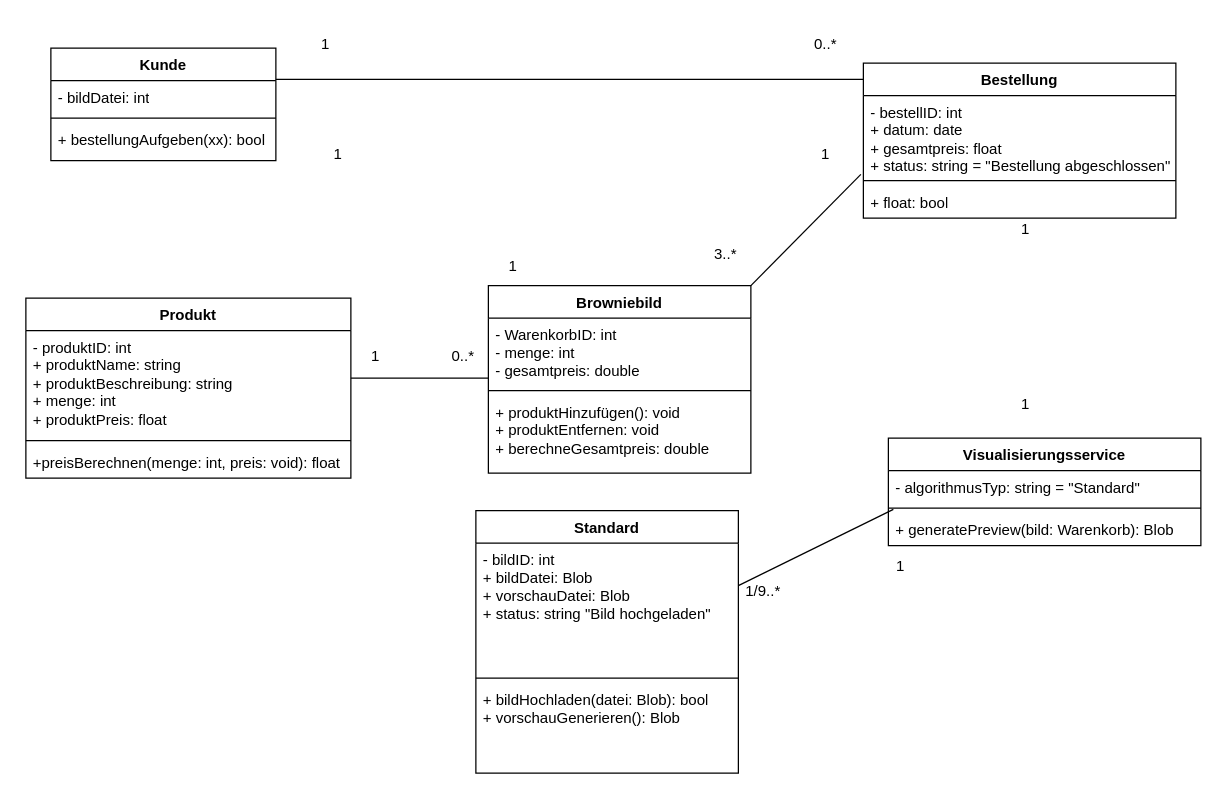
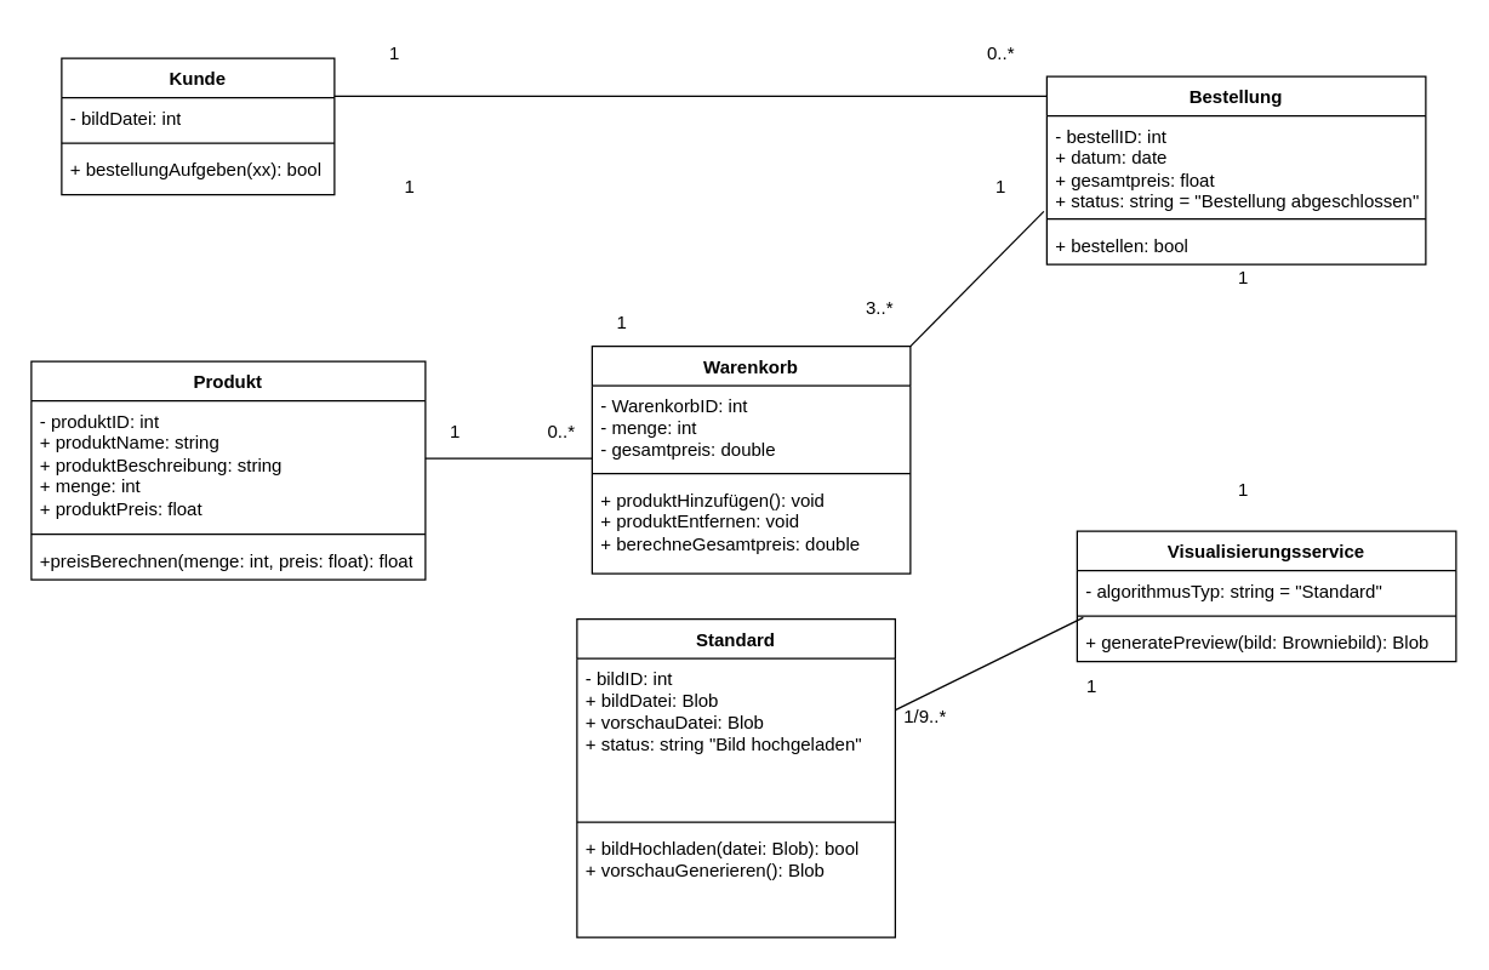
  <mxCell id="0" />
  <mxCell id="1" parent="0" />
  <mxCell id="2" value="Kunde" style="swimlane;fontStyle=1;align=center;verticalAlign=top;childLayout=stackLayout;horizontal=1;startSize=26;horizontalStack=0;resizeParent=1;resizeParentMax=0;resizeLast=0;collapsible=1;marginBottom=0;whiteSpace=wrap;html=1;" vertex="1" parent="1"><mxGeometry x="40" y="38" width="180" height="90" as="geometry" /></mxCell>
  <mxCell id="3" value="- bildDatei: int" style="text;strokeColor=none;fillColor=none;align=left;verticalAlign=top;spacingLeft=4;spacingRight=4;overflow=hidden;rotatable=0;points=[[0,0.5],[1,0.5]];portConstraint=eastwest;whiteSpace=wrap;html=1;" vertex="1" parent="2"><mxGeometry y="26" width="180" height="26" as="geometry" /></mxCell>
  <mxCell id="4" value="" style="line;strokeWidth=1;fillColor=none;align=left;verticalAlign=middle;spacingTop=-1;spacingLeft=3;spacingRight=3;rotatable=0;labelPosition=right;points=[];portConstraint=eastwest;strokeColor=inherit;" vertex="1" parent="2"><mxGeometry y="52" width="180" height="8" as="geometry" /></mxCell>
  <mxCell id="5" value="+ bestellungAufgeben(xx): bool" style="text;strokeColor=none;fillColor=none;align=left;verticalAlign=top;spacingLeft=4;spacingRight=4;overflow=hidden;rotatable=0;points=[[0,0.5],[1,0.5]];portConstraint=eastwest;whiteSpace=wrap;html=1;" vertex="1" parent="2"><mxGeometry y="60" width="180" height="30" as="geometry" /></mxCell>
  <mxCell id="6" value="Produkt" style="swimlane;fontStyle=1;align=center;verticalAlign=top;childLayout=stackLayout;horizontal=1;startSize=26;horizontalStack=0;resizeParent=1;resizeParentMax=0;resizeLast=0;collapsible=1;marginBottom=0;whiteSpace=wrap;html=1;" vertex="1" parent="1"><mxGeometry x="20" y="238" width="260" height="144" as="geometry" /></mxCell>
  <mxCell id="7" value="- produktID: int&lt;div&gt;+ produktName: string&lt;/div&gt;&lt;div&gt;+ produktBeschreibung: string&lt;/div&gt;&lt;div&gt;+ menge: int&lt;/div&gt;&lt;div&gt;+ produktPreis: float&lt;/div&gt;" style="text;strokeColor=none;fillColor=none;align=left;verticalAlign=top;spacingLeft=4;spacingRight=4;overflow=hidden;rotatable=0;points=[[0,0.5],[1,0.5]];portConstraint=eastwest;whiteSpace=wrap;html=1;" vertex="1" parent="6"><mxGeometry y="26" width="260" height="84" as="geometry" /></mxCell>
  <mxCell id="8" value="" style="line;strokeWidth=1;fillColor=none;align=left;verticalAlign=middle;spacingTop=-1;spacingLeft=3;spacingRight=3;rotatable=0;labelPosition=right;points=[];portConstraint=eastwest;strokeColor=inherit;" vertex="1" parent="6"><mxGeometry y="110" width="260" height="8" as="geometry" /></mxCell>
- <mxCell id="9" value="+preisBerechnen(menge: int, preis: void): float" style="text;strokeColor=none;fillColor=none;align=left;verticalAlign=top;spacingLeft=4;spacingRight=4;overflow=hidden;rotatable=0;points=[[0,0.5],[1,0.5]];portConstraint=eastwest;whiteSpace=wrap;html=1;" vertex="1" parent="6"><mxGeometry y="118" width="260" height="26" as="geometry" /></mxCell>
+ <mxCell id="9" value="+preisBerechnen(menge: int, preis: float): float" style="text;strokeColor=none;fillColor=none;align=left;verticalAlign=top;spacingLeft=4;spacingRight=4;overflow=hidden;rotatable=0;points=[[0,0.5],[1,0.5]];portConstraint=eastwest;whiteSpace=wrap;html=1;" vertex="1" parent="6"><mxGeometry y="118" width="260" height="26" as="geometry" /></mxCell>
  <mxCell id="10" value="Bestellung" style="swimlane;fontStyle=1;align=center;verticalAlign=top;childLayout=stackLayout;horizontal=1;startSize=26;horizontalStack=0;resizeParent=1;resizeParentMax=0;resizeLast=0;collapsible=1;marginBottom=0;whiteSpace=wrap;html=1;" vertex="1" parent="1"><mxGeometry x="690" y="50" width="250" height="124" as="geometry" /></mxCell>
  <mxCell id="11" value="- bestellID: int&lt;div&gt;+ datum: date&lt;/div&gt;&lt;div&gt;+ gesamtpreis: float&lt;/div&gt;&lt;div&gt;+ status: string = &quot;Bestellung abgeschlossen&quot;&lt;/div&gt;" style="text;strokeColor=none;fillColor=none;align=left;verticalAlign=top;spacingLeft=4;spacingRight=4;overflow=hidden;rotatable=0;points=[[0,0.5],[1,0.5]];portConstraint=eastwest;whiteSpace=wrap;html=1;" vertex="1" parent="10"><mxGeometry y="26" width="250" height="64" as="geometry" /></mxCell>
  <mxCell id="12" value="" style="line;strokeWidth=1;fillColor=none;align=left;verticalAlign=middle;spacingTop=-1;spacingLeft=3;spacingRight=3;rotatable=0;labelPosition=right;points=[];portConstraint=eastwest;strokeColor=inherit;" vertex="1" parent="10"><mxGeometry y="90" width="250" height="8" as="geometry" /></mxCell>
- <mxCell id="13" value="+ float: bool" style="text;strokeColor=none;fillColor=none;align=left;verticalAlign=top;spacingLeft=4;spacingRight=4;overflow=hidden;rotatable=0;points=[[0,0.5],[1,0.5]];portConstraint=eastwest;whiteSpace=wrap;html=1;" vertex="1" parent="10"><mxGeometry y="98" width="250" height="26" as="geometry" /></mxCell>
- <mxCell id="14" value="Browniebild" style="swimlane;fontStyle=1;align=center;verticalAlign=top;childLayout=stackLayout;horizontal=1;startSize=26;horizontalStack=0;resizeParent=1;resizeParentMax=0;resizeLast=0;collapsible=1;marginBottom=0;whiteSpace=wrap;html=1;" vertex="1" parent="1"><mxGeometry x="390" y="228" width="210" height="150" as="geometry" /></mxCell>
+ <mxCell id="13" value="+ bestellen: bool" style="text;strokeColor=none;fillColor=none;align=left;verticalAlign=top;spacingLeft=4;spacingRight=4;overflow=hidden;rotatable=0;points=[[0,0.5],[1,0.5]];portConstraint=eastwest;whiteSpace=wrap;html=1;" vertex="1" parent="10"><mxGeometry y="98" width="250" height="26" as="geometry" /></mxCell>
+ <mxCell id="14" value="Warenkorb" style="swimlane;fontStyle=1;align=center;verticalAlign=top;childLayout=stackLayout;horizontal=1;startSize=26;horizontalStack=0;resizeParent=1;resizeParentMax=0;resizeLast=0;collapsible=1;marginBottom=0;whiteSpace=wrap;html=1;" vertex="1" parent="1"><mxGeometry x="390" y="228" width="210" height="150" as="geometry" /></mxCell>
  <mxCell id="15" value="- WarenkorbID: int&lt;div&gt;- menge: int&lt;/div&gt;&lt;div&gt;- gesamtpreis: double&lt;/div&gt;" style="text;strokeColor=none;fillColor=none;align=left;verticalAlign=top;spacingLeft=4;spacingRight=4;overflow=hidden;rotatable=0;points=[[0,0.5],[1,0.5]];portConstraint=eastwest;whiteSpace=wrap;html=1;" vertex="1" parent="14"><mxGeometry y="26" width="210" height="54" as="geometry" /></mxCell>
  <mxCell id="16" value="" style="line;strokeWidth=1;fillColor=none;align=left;verticalAlign=middle;spacingTop=-1;spacingLeft=3;spacingRight=3;rotatable=0;labelPosition=right;points=[];portConstraint=eastwest;strokeColor=inherit;" vertex="1" parent="14"><mxGeometry y="80" width="210" height="8" as="geometry" /></mxCell>
  <mxCell id="17" value="+ produktHinzufügen(): void&lt;div&gt;+ produktEntfernen: void&lt;/div&gt;&lt;div&gt;+ berechneGesamtpreis: double&lt;/div&gt;" style="text;strokeColor=none;fillColor=none;align=left;verticalAlign=top;spacingLeft=4;spacingRight=4;overflow=hidden;rotatable=0;points=[[0,0.5],[1,0.5]];portConstraint=eastwest;whiteSpace=wrap;html=1;" vertex="1" parent="14"><mxGeometry y="88" width="210" height="62" as="geometry" /></mxCell>
  <mxCell id="18" value="Standard" style="swimlane;fontStyle=1;align=center;verticalAlign=top;childLayout=stackLayout;horizontal=1;startSize=26;horizontalStack=0;resizeParent=1;resizeParentMax=0;resizeLast=0;collapsible=1;marginBottom=0;whiteSpace=wrap;html=1;" vertex="1" parent="1"><mxGeometry x="380" y="408" width="210" height="210" as="geometry" /></mxCell>
  <mxCell id="19" value="- bildID: int&lt;div&gt;+ bildDatei: Blob&lt;/div&gt;&lt;div&gt;+ vorschauDatei: Blob&lt;/div&gt;&lt;div&gt;+ status: string &quot;Bild hochgeladen&quot;&lt;/div&gt;" style="text;strokeColor=none;fillColor=none;align=left;verticalAlign=top;spacingLeft=4;spacingRight=4;overflow=hidden;rotatable=0;points=[[0,0.5],[1,0.5]];portConstraint=eastwest;whiteSpace=wrap;html=1;" vertex="1" parent="18"><mxGeometry y="26" width="210" height="104" as="geometry" /></mxCell>
  <mxCell id="20" value="" style="line;strokeWidth=1;fillColor=none;align=left;verticalAlign=middle;spacingTop=-1;spacingLeft=3;spacingRight=3;rotatable=0;labelPosition=right;points=[];portConstraint=eastwest;strokeColor=inherit;" vertex="1" parent="18"><mxGeometry y="130" width="210" height="8" as="geometry" /></mxCell>
  <mxCell id="21" value="+ bildHochladen(datei: Blob): bool&lt;div&gt;+ vorschauGenerieren(): Blob&lt;/div&gt;" style="text;strokeColor=none;fillColor=none;align=left;verticalAlign=top;spacingLeft=4;spacingRight=4;overflow=hidden;rotatable=0;points=[[0,0.5],[1,0.5]];portConstraint=eastwest;whiteSpace=wrap;html=1;" vertex="1" parent="18"><mxGeometry y="138" width="210" height="72" as="geometry" /></mxCell>
  <mxCell id="22" value="Visualisierungsservice" style="swimlane;fontStyle=1;align=center;verticalAlign=top;childLayout=stackLayout;horizontal=1;startSize=26;horizontalStack=0;resizeParent=1;resizeParentMax=0;resizeLast=0;collapsible=1;marginBottom=0;whiteSpace=wrap;html=1;" vertex="1" parent="1"><mxGeometry x="710" y="350" width="250" height="86" as="geometry" /></mxCell>
  <mxCell id="23" value="- algorithmusTyp: string = &quot;Standard&quot;" style="text;strokeColor=none;fillColor=none;align=left;verticalAlign=top;spacingLeft=4;spacingRight=4;overflow=hidden;rotatable=0;points=[[0,0.5],[1,0.5]];portConstraint=eastwest;whiteSpace=wrap;html=1;" vertex="1" parent="22"><mxGeometry y="26" width="250" height="26" as="geometry" /></mxCell>
  <mxCell id="24" value="" style="line;strokeWidth=1;fillColor=none;align=left;verticalAlign=middle;spacingTop=-1;spacingLeft=3;spacingRight=3;rotatable=0;labelPosition=right;points=[];portConstraint=eastwest;strokeColor=inherit;" vertex="1" parent="22"><mxGeometry y="52" width="250" height="8" as="geometry" /></mxCell>
- <mxCell id="25" value="+ generatePreview(bild: Warenkorb): Blob" style="text;strokeColor=none;fillColor=none;align=left;verticalAlign=top;spacingLeft=4;spacingRight=4;overflow=hidden;rotatable=0;points=[[0,0.5],[1,0.5]];portConstraint=eastwest;whiteSpace=wrap;html=1;" vertex="1" parent="22"><mxGeometry y="60" width="250" height="26" as="geometry" /></mxCell>
+ <mxCell id="25" value="+ generatePreview(bild: Browniebild): Blob" style="text;strokeColor=none;fillColor=none;align=left;verticalAlign=top;spacingLeft=4;spacingRight=4;overflow=hidden;rotatable=0;points=[[0,0.5],[1,0.5]];portConstraint=eastwest;whiteSpace=wrap;html=1;" vertex="1" parent="22"><mxGeometry y="60" width="250" height="26" as="geometry" /></mxCell>
  <mxCell id="26" value="" style="line;strokeWidth=1;fillColor=none;align=left;verticalAlign=middle;spacingTop=-1;spacingLeft=3;spacingRight=3;rotatable=0;labelPosition=right;points=[];portConstraint=eastwest;strokeColor=inherit;" vertex="1" parent="1"><mxGeometry x="220" y="58" width="470" height="10" as="geometry" /></mxCell>
  <mxCell id="27" value="1" style="text;html=1;whiteSpace=wrap;strokeColor=none;fillColor=none;align=center;verticalAlign=middle;rounded=0;" vertex="1" parent="1"><mxGeometry x="230" y="20" width="60" height="30" as="geometry" /></mxCell>
  <mxCell id="28" value="0..*" style="text;html=1;whiteSpace=wrap;strokeColor=none;fillColor=none;align=center;verticalAlign=middle;rounded=0;" vertex="1" parent="1"><mxGeometry x="630" y="20" width="60" height="30" as="geometry" /></mxCell>
  <mxCell id="29" value="" style="endArrow=none;html=1;rounded=0;entryX=-0.008;entryY=0.984;entryDx=0;entryDy=0;entryPerimeter=0;" edge="1" parent="1" target="11"><mxGeometry width="50" height="50" relative="1" as="geometry"><mxPoint x="600" y="228" as="sourcePoint" /><mxPoint x="650" y="178" as="targetPoint" /></mxGeometry></mxCell>
  <mxCell id="30" value="3..*" style="text;html=1;whiteSpace=wrap;strokeColor=none;fillColor=none;align=center;verticalAlign=middle;rounded=0;" vertex="1" parent="1"><mxGeometry x="550" y="188" width="60" height="30" as="geometry" /></mxCell>
  <mxCell id="31" value="1" style="text;html=1;whiteSpace=wrap;strokeColor=none;fillColor=none;align=center;verticalAlign=middle;rounded=0;" vertex="1" parent="1"><mxGeometry x="630" y="108" width="60" height="30" as="geometry" /></mxCell>
  <mxCell id="32" value="" style="line;strokeWidth=1;fillColor=none;align=left;verticalAlign=middle;spacingTop=-1;spacingLeft=3;spacingRight=3;rotatable=0;labelPosition=right;points=[];portConstraint=eastwest;strokeColor=inherit;" vertex="1" parent="1"><mxGeometry x="280" y="298" width="110" height="8" as="geometry" /></mxCell>
  <mxCell id="33" value="1" style="text;html=1;whiteSpace=wrap;strokeColor=none;fillColor=none;align=center;verticalAlign=middle;rounded=0;" vertex="1" parent="1"><mxGeometry x="270" y="270" width="60" height="30" as="geometry" /></mxCell>
  <mxCell id="34" value="0..*" style="text;html=1;whiteSpace=wrap;strokeColor=none;fillColor=none;align=center;verticalAlign=middle;rounded=0;" vertex="1" parent="1"><mxGeometry x="340" y="270" width="60" height="30" as="geometry" /></mxCell>
  <mxCell id="35" value="1" style="text;html=1;whiteSpace=wrap;strokeColor=none;fillColor=none;align=center;verticalAlign=middle;rounded=0;" vertex="1" parent="1"><mxGeometry x="790" y="168" width="60" height="30" as="geometry" /></mxCell>
  <mxCell id="36" value="1" style="text;html=1;whiteSpace=wrap;strokeColor=none;fillColor=none;align=center;verticalAlign=middle;rounded=0;" vertex="1" parent="1"><mxGeometry x="790" y="308" width="60" height="30" as="geometry" /></mxCell>
  <mxCell id="37" value="" style="endArrow=none;html=1;rounded=0;entryX=0.016;entryY=-0.115;entryDx=0;entryDy=0;entryPerimeter=0;" edge="1" parent="1" target="25"><mxGeometry width="50" height="50" relative="1" as="geometry"><mxPoint x="590" y="468" as="sourcePoint" /><mxPoint x="640" y="418" as="targetPoint" /></mxGeometry></mxCell>
  <mxCell id="38" value="1/9..*" style="text;html=1;whiteSpace=wrap;strokeColor=none;fillColor=none;align=center;verticalAlign=middle;rounded=0;" vertex="1" parent="1"><mxGeometry x="580" y="458" width="60" height="30" as="geometry" /></mxCell>
  <mxCell id="39" value="1" style="text;html=1;whiteSpace=wrap;strokeColor=none;fillColor=none;align=center;verticalAlign=middle;rounded=0;" vertex="1" parent="1"><mxGeometry x="690" y="438" width="60" height="30" as="geometry" /></mxCell>
  <mxCell id="40" value="1" style="text;html=1;whiteSpace=wrap;strokeColor=none;fillColor=none;align=center;verticalAlign=middle;rounded=0;" vertex="1" parent="1"><mxGeometry x="240" y="108" width="60" height="30" as="geometry" /></mxCell>
  <mxCell id="41" value="1" style="text;html=1;whiteSpace=wrap;strokeColor=none;fillColor=none;align=center;verticalAlign=middle;rounded=0;" vertex="1" parent="1"><mxGeometry x="380" y="198" width="60" height="30" as="geometry" /></mxCell>
